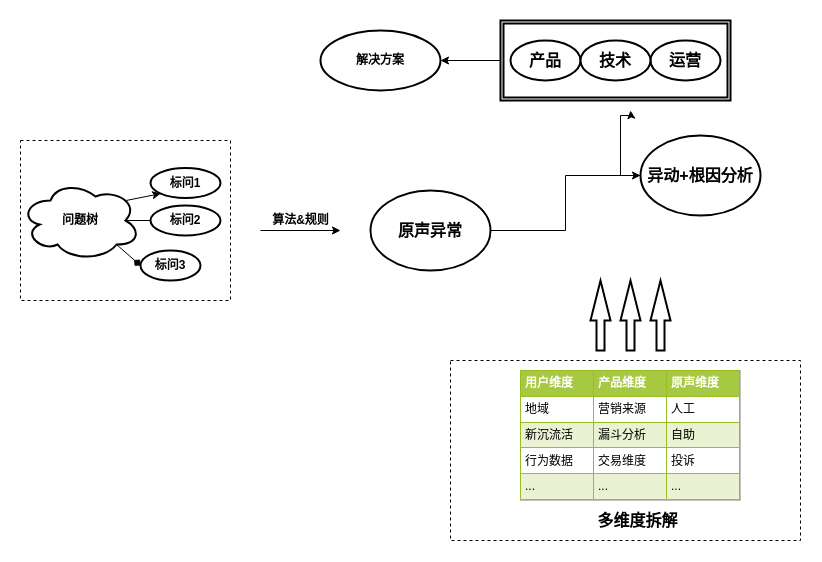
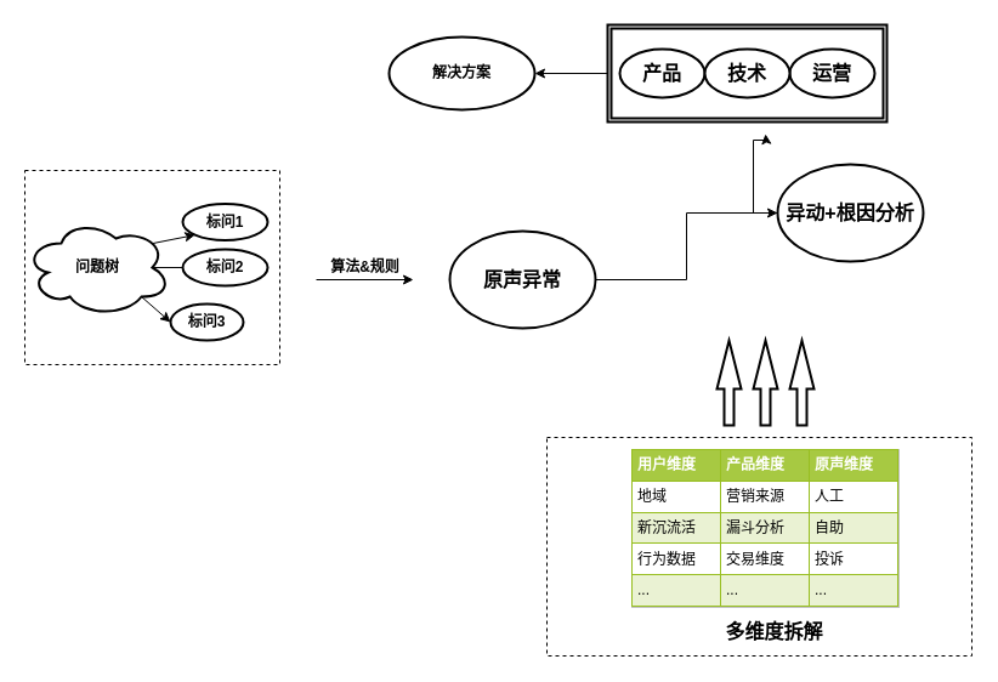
  <mxCell id="0" />
  <mxCell id="1" parent="0" />
  <mxCell id="2" value="" style="edgeStyle=orthogonalEdgeStyle;rounded=0;orthogonalLoop=1;jettySize=auto;html=1;" edge="1" parent="1" source="3" target="27"><mxGeometry relative="1" as="geometry" /></mxCell>
  <mxCell id="3" value="" style="shape=ext;double=1;rounded=0;whiteSpace=wrap;html=1;shadow=0;sketch=0;strokeColor=#000000;strokeWidth=2;gradientColor=none;" vertex="1" parent="1"><mxGeometry x="500" y="20" width="230" height="80" as="geometry" /></mxCell>
  <mxCell id="4" value="&lt;span&gt;&lt;span style=&quot;font-size: 16px&quot;&gt;运营&lt;/span&gt;&lt;br&gt;&lt;/span&gt;" style="ellipse;whiteSpace=wrap;html=1;rounded=0;shadow=0;sketch=0;fontStyle=1;strokeWidth=2;" vertex="1" parent="1"><mxGeometry x="650" y="40" width="70" height="40" as="geometry" /></mxCell>
  <mxCell id="5" value="" style="rounded=0;whiteSpace=wrap;html=1;shadow=0;sketch=0;strokeColor=#000000;strokeWidth=1;gradientColor=none;dashed=1;" vertex="1" parent="1"><mxGeometry x="450" y="360" width="350" height="180" as="geometry" /></mxCell>
  <mxCell id="6" value="" style="rounded=0;whiteSpace=wrap;html=1;shadow=0;sketch=0;dashed=1;" vertex="1" parent="1"><mxGeometry x="20" y="140" width="210" height="160" as="geometry" /></mxCell>
  <mxCell id="7" value="" style="edgeStyle=orthogonalEdgeStyle;rounded=0;orthogonalLoop=1;jettySize=auto;html=1;exitX=0.875;exitY=0.5;exitDx=0;exitDy=0;exitPerimeter=0;" edge="1" parent="1" source="8"><mxGeometry relative="1" as="geometry"><mxPoint x="220" y="220" as="targetPoint" /></mxGeometry></mxCell>
  <mxCell id="8" value="问题树" style="ellipse;shape=cloud;whiteSpace=wrap;html=1;fontStyle=1;strokeWidth=2;" vertex="1" parent="1"><mxGeometry x="20" y="180" width="120" height="80" as="geometry" /></mxCell>
  <mxCell id="9" value="标问1" style="ellipse;whiteSpace=wrap;html=1;fontStyle=1;strokeWidth=2;" vertex="1" parent="1"><mxGeometry x="150" y="167.5" width="70" height="30" as="geometry" /></mxCell>
  <mxCell id="10" value="" style="endArrow=classic;html=1;exitX=0.88;exitY=0.25;exitDx=0;exitDy=0;exitPerimeter=0;entryX=0;entryY=1;entryDx=0;entryDy=0;" edge="1" parent="1" source="8" target="9"><mxGeometry width="50" height="50" relative="1" as="geometry"><mxPoint x="400" y="330" as="sourcePoint" /><mxPoint x="450" y="280" as="targetPoint" /></mxGeometry></mxCell>
  <mxCell id="11" value="&lt;b&gt;标问2&lt;/b&gt;" style="ellipse;whiteSpace=wrap;html=1;strokeWidth=2;" vertex="1" parent="1"><mxGeometry x="150" y="205" width="70" height="30" as="geometry" /></mxCell>
  <mxCell id="12" value="&lt;b&gt;标问3&lt;/b&gt;" style="ellipse;whiteSpace=wrap;html=1;strokeWidth=2;" vertex="1" parent="1"><mxGeometry x="140" y="250" width="60" height="30" as="geometry" /></mxCell>
- <mxCell id="13" value="" style="endArrow=diamond;html=1;exitX=0.8;exitY=0.8;exitDx=0;exitDy=0;exitPerimeter=0;entryX=0;entryY=0.5;entryDx=0;entryDy=0;" edge="1" parent="1" source="8" target="12"><mxGeometry width="50" height="50" relative="1" as="geometry"><mxPoint x="170" y="325" as="sourcePoint" /><mxPoint x="150" y="260" as="targetPoint" /></mxGeometry></mxCell>
+ <mxCell id="13" value="" style="endArrow=classic;html=1;exitX=0.8;exitY=0.8;exitDx=0;exitDy=0;exitPerimeter=0;entryX=0;entryY=0.5;entryDx=0;entryDy=0;" edge="1" parent="1" source="8" target="12"><mxGeometry width="50" height="50" relative="1" as="geometry"><mxPoint x="170" y="325" as="sourcePoint" /><mxPoint x="150" y="260" as="targetPoint" /></mxGeometry></mxCell>
  <mxCell id="14" value="" style="endArrow=classic;html=1;" edge="1" parent="1"><mxGeometry width="50" height="50" relative="1" as="geometry"><mxPoint x="260" y="230" as="sourcePoint" /><mxPoint x="340" y="230" as="targetPoint" /></mxGeometry></mxCell>
  <mxCell id="15" value="&lt;b&gt;算法&amp;amp;规则&lt;/b&gt;" style="text;html=1;align=center;verticalAlign=middle;resizable=0;points=[];autosize=1;strokeColor=none;fillColor=none;" vertex="1" parent="1"><mxGeometry x="265" y="210" width="70" height="20" as="geometry" /></mxCell>
  <mxCell id="16" value="" style="edgeStyle=orthogonalEdgeStyle;rounded=0;orthogonalLoop=1;jettySize=auto;html=1;" edge="1" parent="1" source="17" target="19"><mxGeometry relative="1" as="geometry" /></mxCell>
  <mxCell id="17" value="&lt;span&gt;&lt;font style=&quot;font-size: 16px&quot;&gt;原声异常&lt;/font&gt;&lt;/span&gt;" style="ellipse;whiteSpace=wrap;html=1;rounded=0;shadow=0;sketch=0;fontStyle=1;strokeWidth=2;" vertex="1" parent="1"><mxGeometry x="370" y="190" width="120" height="80" as="geometry" /></mxCell>
  <mxCell id="18" value="" style="edgeStyle=orthogonalEdgeStyle;rounded=0;orthogonalLoop=1;jettySize=auto;html=1;" edge="1" parent="1" source="19"><mxGeometry relative="1" as="geometry"><mxPoint x="630" y="110" as="targetPoint" /></mxGeometry></mxCell>
  <mxCell id="19" value="&lt;span&gt;&lt;font style=&quot;font-size: 16px&quot;&gt;异动+根因分析&lt;/font&gt;&lt;br&gt;&lt;/span&gt;" style="ellipse;whiteSpace=wrap;html=1;rounded=0;shadow=0;sketch=0;fontStyle=1;strokeWidth=2;" vertex="1" parent="1"><mxGeometry x="640" y="135" width="120" height="80" as="geometry" /></mxCell>
  <mxCell id="20" value="&lt;table border=&quot;1&quot; width=&quot;100%&quot; cellpadding=&quot;4&quot; style=&quot;width: 100% ; height: 100% ; border-collapse: collapse&quot;&gt;&lt;tbody&gt;&lt;tr style=&quot;background-color: #a7c942 ; color: #ffffff ; border: 1px solid #98bf21&quot;&gt;&lt;th align=&quot;left&quot;&gt;用户维度&lt;/th&gt;&lt;th align=&quot;left&quot;&gt;产品维度&lt;/th&gt;&lt;th align=&quot;left&quot;&gt;原声维度&lt;/th&gt;&lt;/tr&gt;&lt;tr style=&quot;border: 1px solid #98bf21&quot;&gt;&lt;td&gt;地域&lt;/td&gt;&lt;td&gt;营销来源&lt;/td&gt;&lt;td&gt;人工&lt;/td&gt;&lt;/tr&gt;&lt;tr style=&quot;background-color: #eaf2d3 ; border: 1px solid #98bf21&quot;&gt;&lt;td&gt;新沉流活&lt;/td&gt;&lt;td&gt;漏斗分析&lt;/td&gt;&lt;td&gt;自助&lt;/td&gt;&lt;/tr&gt;&lt;tr style=&quot;border: 1px solid #98bf21&quot;&gt;&lt;td&gt;行为数据&lt;/td&gt;&lt;td&gt;交易维度&lt;/td&gt;&lt;td&gt;投诉&lt;/td&gt;&lt;/tr&gt;&lt;tr style=&quot;background-color: #eaf2d3 ; border: 1px solid #98bf21&quot;&gt;&lt;td&gt;...&lt;/td&gt;&lt;td&gt;...&lt;/td&gt;&lt;td&gt;...&lt;/td&gt;&lt;/tr&gt;&lt;/tbody&gt;&lt;/table&gt;" style="text;html=1;strokeColor=#c0c0c0;fillColor=#ffffff;overflow=fill;rounded=0;shadow=0;sketch=0;" vertex="1" parent="1"><mxGeometry x="520" y="370" width="220" height="130" as="geometry" /></mxCell>
  <mxCell id="21" value="" style="verticalLabelPosition=bottom;verticalAlign=top;html=1;strokeWidth=2;shape=mxgraph.arrows2.arrow;dy=0.6;dx=40;notch=0;rounded=0;shadow=0;sketch=0;direction=north;" vertex="1" parent="1"><mxGeometry x="620" y="280" width="20" height="70" as="geometry" /></mxCell>
  <mxCell id="22" value="" style="verticalLabelPosition=bottom;verticalAlign=top;html=1;strokeWidth=2;shape=mxgraph.arrows2.arrow;dy=0.6;dx=40;notch=0;rounded=0;shadow=0;sketch=0;direction=north;" vertex="1" parent="1"><mxGeometry x="590" y="280" width="20" height="70" as="geometry" /></mxCell>
  <mxCell id="23" value="" style="verticalLabelPosition=bottom;verticalAlign=top;html=1;strokeWidth=2;shape=mxgraph.arrows2.arrow;dy=0.6;dx=40;notch=0;rounded=0;shadow=0;sketch=0;direction=north;" vertex="1" parent="1"><mxGeometry x="650" y="280" width="20" height="70" as="geometry" /></mxCell>
  <mxCell id="24" value="&lt;b&gt;&lt;font style=&quot;font-size: 16px&quot;&gt;多维度拆解&lt;/font&gt;&lt;/b&gt;" style="text;html=1;strokeColor=none;fillColor=none;align=center;verticalAlign=middle;whiteSpace=wrap;rounded=0;shadow=0;dashed=1;sketch=0;" vertex="1" parent="1"><mxGeometry x="595" y="510" width="85" height="20" as="geometry" /></mxCell>
  <mxCell id="25" value="&lt;span&gt;&lt;span style=&quot;font-size: 16px&quot;&gt;产品&lt;/span&gt;&lt;br&gt;&lt;/span&gt;" style="ellipse;whiteSpace=wrap;html=1;rounded=0;shadow=0;sketch=0;fontStyle=1;strokeWidth=2;" vertex="1" parent="1"><mxGeometry x="510" y="40" width="70" height="40" as="geometry" /></mxCell>
  <mxCell id="26" value="&lt;span&gt;&lt;span style=&quot;font-size: 16px&quot;&gt;技术&lt;/span&gt;&lt;br&gt;&lt;/span&gt;" style="ellipse;whiteSpace=wrap;html=1;rounded=0;shadow=0;sketch=0;fontStyle=1;strokeWidth=2;" vertex="1" parent="1"><mxGeometry x="580" y="40" width="70" height="40" as="geometry" /></mxCell>
  <mxCell id="27" value="&lt;b&gt;解决方案&lt;/b&gt;" style="ellipse;whiteSpace=wrap;html=1;rounded=0;shadow=0;strokeWidth=2;sketch=0;" vertex="1" parent="1"><mxGeometry x="320" y="30" width="120" height="60" as="geometry" /></mxCell>
